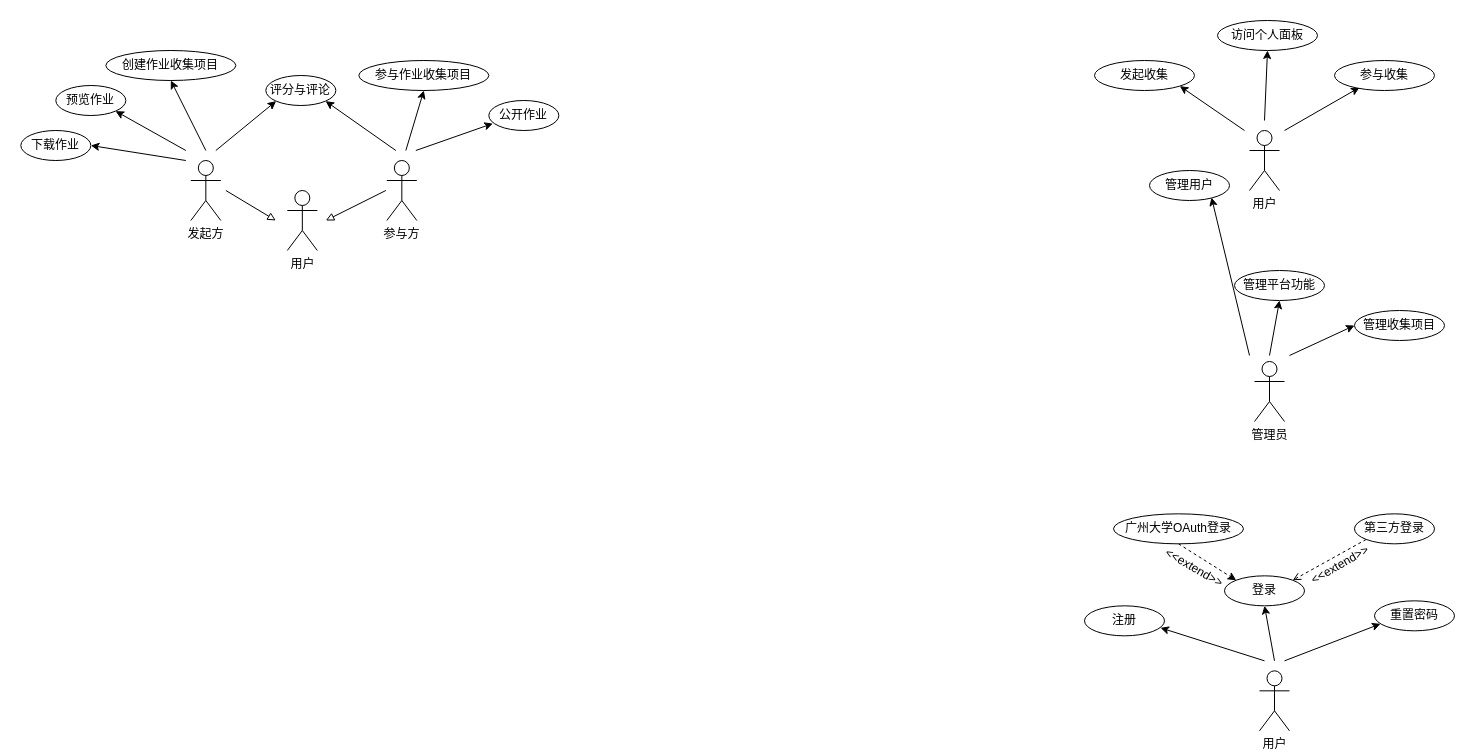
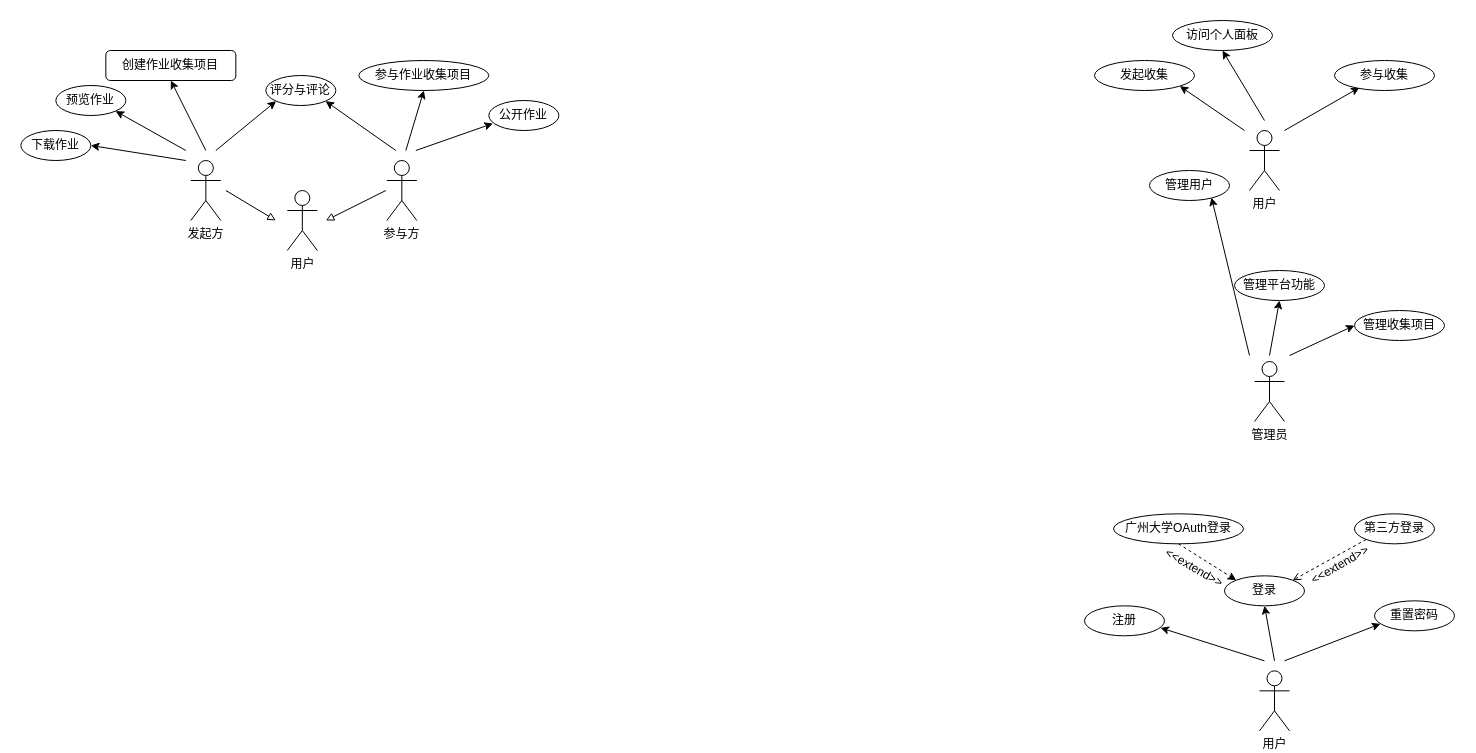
  <mxCell id="0" />
  <mxCell id="1" parent="0" />
  <mxCell id="2" style="rounded=0;orthogonalLoop=1;jettySize=auto;html=1;entryX=0.5;entryY=1;entryDx=0;entryDy=0;" edge="1" parent="1" target="6"><mxGeometry relative="1" as="geometry"><mxPoint x="1269" y="355" as="sourcePoint" /></mxGeometry></mxCell>
  <mxCell id="3" value="管理员" style="shape=umlActor;verticalLabelPosition=bottom;labelBackgroundColor=#ffffff;verticalAlign=top;html=1;" vertex="1" parent="1"><mxGeometry x="1254" y="361" width="30" height="60" as="geometry" /></mxCell>
  <mxCell id="4" value="管理用户" style="ellipse;whiteSpace=wrap;html=1;" vertex="1" parent="1"><mxGeometry x="1149" y="170" width="80" height="30" as="geometry" /></mxCell>
  <mxCell id="5" value="" style="endArrow=classic;html=1;entryX=0.775;entryY=0.9;entryDx=0;entryDy=0;entryPerimeter=0;" edge="1" parent="1" target="4"><mxGeometry width="50" height="50" relative="1" as="geometry"><mxPoint x="1249" y="355" as="sourcePoint" /><mxPoint x="1369" y="250" as="targetPoint" /></mxGeometry></mxCell>
  <mxCell id="6" value="管理平台功能" style="ellipse;whiteSpace=wrap;html=1;" vertex="1" parent="1"><mxGeometry x="1234" y="270" width="90" height="30" as="geometry" /></mxCell>
  <mxCell id="7" value="管理收集项目" style="ellipse;whiteSpace=wrap;html=1;" vertex="1" parent="1"><mxGeometry x="1354" y="310" width="90" height="30" as="geometry" /></mxCell>
  <mxCell id="8" value="" style="endArrow=classic;html=1;entryX=0;entryY=0.5;entryDx=0;entryDy=0;" edge="1" parent="1" target="7"><mxGeometry width="50" height="50" relative="1" as="geometry"><mxPoint x="1289" y="355" as="sourcePoint" /><mxPoint x="1369" y="325" as="targetPoint" /></mxGeometry></mxCell>
  <mxCell id="9" value="用户" style="shape=umlActor;verticalLabelPosition=bottom;labelBackgroundColor=#ffffff;verticalAlign=top;html=1;" vertex="1" parent="1"><mxGeometry x="1249" y="130" width="30" height="60" as="geometry" /></mxCell>
  <mxCell id="10" value="" style="endArrow=classic;html=1;entryX=1;entryY=1;entryDx=0;entryDy=0;" edge="1" parent="1" target="12"><mxGeometry width="50" height="50" relative="1" as="geometry"><mxPoint x="1244" y="130" as="sourcePoint" /><mxPoint x="1209" y="-44" as="targetPoint" /></mxGeometry></mxCell>
  <mxCell id="11" value="" style="endArrow=classic;html=1;entryX=0.25;entryY=0.9;entryDx=0;entryDy=0;entryPerimeter=0;" edge="1" parent="1" target="13"><mxGeometry width="50" height="50" relative="1" as="geometry"><mxPoint x="1284" y="130" as="sourcePoint" /><mxPoint x="1349" y="-44" as="targetPoint" /></mxGeometry></mxCell>
  <mxCell id="12" value="发起收集" style="ellipse;whiteSpace=wrap;html=1;" vertex="1" parent="1"><mxGeometry x="1094" y="60" width="100" height="30" as="geometry" /></mxCell>
  <mxCell id="13" value="参与收集" style="ellipse;whiteSpace=wrap;html=1;" vertex="1" parent="1"><mxGeometry x="1334" y="60" width="100" height="30" as="geometry" /></mxCell>
- <mxCell id="14" value="访问个人面板" style="ellipse;whiteSpace=wrap;html=1;" vertex="1" parent="1"><mxGeometry x="1217" y="20" width="100" height="30" as="geometry" /></mxCell>
+ <mxCell id="14" value="访问个人面板" style="ellipse;whiteSpace=wrap;html=1;" vertex="1" parent="1"><mxGeometry x="1172" y="20" width="100" height="30" as="geometry" /></mxCell>
  <mxCell id="15" value="" style="endArrow=classic;html=1;entryX=0.5;entryY=1;entryDx=0;entryDy=0;" edge="1" parent="1" target="14"><mxGeometry width="50" height="50" relative="1" as="geometry"><mxPoint x="1264" y="120" as="sourcePoint" /><mxPoint x="1294" y="60" as="targetPoint" /></mxGeometry></mxCell>
  <mxCell id="16" value="用户" style="shape=umlActor;verticalLabelPosition=bottom;labelBackgroundColor=#ffffff;verticalAlign=top;html=1;" vertex="1" parent="1"><mxGeometry x="1259" y="670.333" width="30" height="60" as="geometry" /></mxCell>
  <mxCell id="17" value="登录" style="ellipse;whiteSpace=wrap;html=1;" vertex="1" parent="1"><mxGeometry x="1224" y="575.333" width="80" height="30" as="geometry" /></mxCell>
  <mxCell id="18" value="重置密码" style="ellipse;whiteSpace=wrap;html=1;" vertex="1" parent="1"><mxGeometry x="1374" y="600.333" width="80" height="30" as="geometry" /></mxCell>
  <mxCell id="19" value="广州大学OAuth登录" style="ellipse;whiteSpace=wrap;html=1;" vertex="1" parent="1"><mxGeometry x="1113" y="513.333" width="130" height="30" as="geometry" /></mxCell>
  <mxCell id="20" style="rounded=0;orthogonalLoop=1;jettySize=auto;html=1;exitX=0;exitY=1;exitDx=0;exitDy=0;entryX=1;entryY=0;entryDx=0;entryDy=0;dashed=1;endArrow=open;" edge="1" parent="1" source="21" target="17"><mxGeometry relative="1" as="geometry" /></mxCell>
  <mxCell id="21" value="第三方登录" style="ellipse;whiteSpace=wrap;html=1;" vertex="1" parent="1"><mxGeometry x="1354" y="513.333" width="80" height="30" as="geometry" /></mxCell>
  <mxCell id="22" value="" style="endArrow=classic;html=1;entryX=0.5;entryY=1;entryDx=0;entryDy=0;" edge="1" parent="1" target="17"><mxGeometry width="50" height="50" relative="1" as="geometry"><mxPoint x="1274" y="660.333" as="sourcePoint" /><mxPoint x="1064" y="550.333" as="targetPoint" /></mxGeometry></mxCell>
  <mxCell id="23" value="" style="endArrow=classic;html=1;entryX=0.075;entryY=0.767;entryDx=0;entryDy=0;entryPerimeter=0;" edge="1" parent="1" target="18"><mxGeometry width="50" height="50" relative="1" as="geometry"><mxPoint x="1284" y="660.333" as="sourcePoint" /><mxPoint x="1114" y="640.333" as="targetPoint" /></mxGeometry></mxCell>
  <mxCell id="24" value="" style="endArrow=classic;html=1;entryX=0;entryY=0;entryDx=0;entryDy=0;exitX=0.5;exitY=1;exitDx=0;exitDy=0;dashed=1;" edge="1" parent="1" source="19" target="17"><mxGeometry width="50" height="50" relative="1" as="geometry"><mxPoint x="1084" y="510.333" as="sourcePoint" /><mxPoint x="1124" y="480.333" as="targetPoint" /></mxGeometry></mxCell>
  <mxCell id="25" value="" style="endArrow=classic;html=1;entryX=0.95;entryY=0.733;entryDx=0;entryDy=0;entryPerimeter=0;" edge="1" parent="1" target="26"><mxGeometry width="50" height="50" relative="1" as="geometry"><mxPoint x="1264" y="660.333" as="sourcePoint" /><mxPoint x="1114" y="650.333" as="targetPoint" /></mxGeometry></mxCell>
  <mxCell id="26" value="注册" style="ellipse;whiteSpace=wrap;html=1;" vertex="1" parent="1"><mxGeometry x="1084" y="605.333" width="80" height="30" as="geometry" /></mxCell>
  <mxCell id="27" value="&amp;lt;&amp;lt;extend&amp;gt;&amp;gt;" style="text;html=1;resizable=0;points=[];autosize=1;align=center;verticalAlign=top;spacingTop=-4;rotation=30;" vertex="1" parent="1"><mxGeometry x="1153" y="557.333" width="80" height="20" as="geometry" /></mxCell>
  <mxCell id="28" value="&amp;lt;&amp;lt;extend&amp;gt;&amp;gt;" style="text;html=1;resizable=0;points=[];autosize=1;align=center;verticalAlign=top;spacingTop=-4;rotation=-30;" vertex="1" parent="1"><mxGeometry x="1299" y="555.333" width="80" height="20" as="geometry" /></mxCell>
  <mxCell id="29" style="rounded=0;orthogonalLoop=1;jettySize=auto;html=1;entryX=0;entryY=1;entryDx=0;entryDy=0;" edge="1" parent="1" target="40"><mxGeometry relative="1" as="geometry"><mxPoint x="215.333" y="150" as="sourcePoint" /></mxGeometry></mxCell>
  <mxCell id="30" style="edgeStyle=none;rounded=0;orthogonalLoop=1;jettySize=auto;html=1;entryX=0.5;entryY=1;entryDx=0;entryDy=0;" edge="1" parent="1" target="38"><mxGeometry relative="1" as="geometry"><mxPoint x="205.333" y="150" as="sourcePoint" /></mxGeometry></mxCell>
  <mxCell id="31" style="edgeStyle=none;rounded=0;orthogonalLoop=1;jettySize=auto;html=1;entryX=1;entryY=1;entryDx=0;entryDy=0;" edge="1" parent="1" target="41"><mxGeometry relative="1" as="geometry"><mxPoint x="185.333" y="150" as="sourcePoint" /></mxGeometry></mxCell>
  <mxCell id="32" style="edgeStyle=none;rounded=0;orthogonalLoop=1;jettySize=auto;html=1;entryX=1;entryY=0.5;entryDx=0;entryDy=0;" edge="1" parent="1" target="42"><mxGeometry relative="1" as="geometry"><mxPoint x="185.333" y="160" as="sourcePoint" /></mxGeometry></mxCell>
  <mxCell id="33" value="发起方" style="shape=umlActor;verticalLabelPosition=bottom;labelBackgroundColor=#ffffff;verticalAlign=top;html=1;" vertex="1" parent="1"><mxGeometry x="190.333" y="160" width="30" height="60" as="geometry" /></mxCell>
  <mxCell id="34" style="edgeStyle=none;rounded=0;orthogonalLoop=1;jettySize=auto;html=1;entryX=1;entryY=1;entryDx=0;entryDy=0;" edge="1" parent="1" target="40"><mxGeometry relative="1" as="geometry"><mxPoint x="395.333" y="150" as="sourcePoint" /></mxGeometry></mxCell>
  <mxCell id="35" style="edgeStyle=none;rounded=0;orthogonalLoop=1;jettySize=auto;html=1;entryX=0.5;entryY=1;entryDx=0;entryDy=0;" edge="1" parent="1" target="39"><mxGeometry relative="1" as="geometry"><mxPoint x="405.333" y="150" as="sourcePoint" /></mxGeometry></mxCell>
  <mxCell id="36" style="edgeStyle=none;rounded=0;orthogonalLoop=1;jettySize=auto;html=1;entryX=0.057;entryY=0.767;entryDx=0;entryDy=0;entryPerimeter=0;" edge="1" parent="1" target="43"><mxGeometry relative="1" as="geometry"><mxPoint x="415.333" y="150" as="sourcePoint" /></mxGeometry></mxCell>
  <mxCell id="37" value="参与方" style="shape=umlActor;verticalLabelPosition=bottom;labelBackgroundColor=#ffffff;verticalAlign=top;html=1;" vertex="1" parent="1"><mxGeometry x="386.333" y="160" width="30" height="60" as="geometry" /></mxCell>
- <mxCell id="38" value="创建作业收集项目" style="ellipse;whiteSpace=wrap;html=1;" vertex="1" parent="1"><mxGeometry x="105.333" y="50" width="130" height="30" as="geometry" /></mxCell>
+ <mxCell id="38" value="创建作业收集项目" style="whiteSpace=wrap;html=1;rounded=1;" vertex="1" parent="1"><mxGeometry x="105.333" y="50" width="130" height="30" as="geometry" /></mxCell>
  <mxCell id="39" value="参与作业收集项目" style="ellipse;whiteSpace=wrap;html=1;" vertex="1" parent="1"><mxGeometry x="358.333" y="60" width="130" height="30" as="geometry" /></mxCell>
  <mxCell id="40" value="评分与评论" style="ellipse;whiteSpace=wrap;html=1;" vertex="1" parent="1"><mxGeometry x="265.333" y="75" width="70" height="30" as="geometry" /></mxCell>
  <mxCell id="41" value="预览作业" style="ellipse;whiteSpace=wrap;html=1;" vertex="1" parent="1"><mxGeometry x="55.333" y="85" width="70" height="30" as="geometry" /></mxCell>
  <mxCell id="42" value="下载作业" style="ellipse;whiteSpace=wrap;html=1;" vertex="1" parent="1"><mxGeometry x="20.333" y="130" width="70" height="30" as="geometry" /></mxCell>
  <mxCell id="43" value="公开作业" style="ellipse;whiteSpace=wrap;html=1;" vertex="1" parent="1"><mxGeometry x="488.333" y="100" width="70" height="30" as="geometry" /></mxCell>
  <mxCell id="44" value="用户" style="shape=umlActor;verticalLabelPosition=bottom;labelBackgroundColor=#ffffff;verticalAlign=top;html=1;outlineConnect=0;" vertex="1" parent="1"><mxGeometry x="286.833" y="190" width="30" height="60" as="geometry" /></mxCell>
  <mxCell id="45" value="" style="endArrow=block;html=1;endFill=0;" edge="1" parent="1"><mxGeometry width="50" height="50" relative="1" as="geometry"><mxPoint x="225.333" y="190" as="sourcePoint" /><mxPoint x="275.333" y="220" as="targetPoint" /></mxGeometry></mxCell>
  <mxCell id="46" value="" style="endArrow=block;html=1;endFill=0;" edge="1" parent="1"><mxGeometry width="50" height="50" relative="1" as="geometry"><mxPoint x="385.333" y="190" as="sourcePoint" /><mxPoint x="325.333" y="220" as="targetPoint" /></mxGeometry></mxCell>
